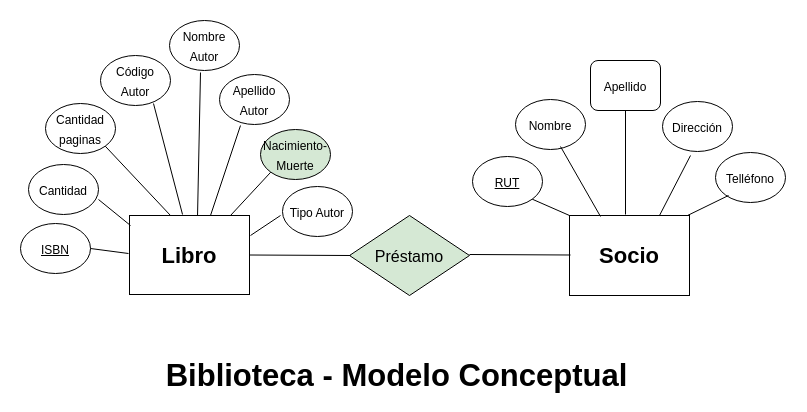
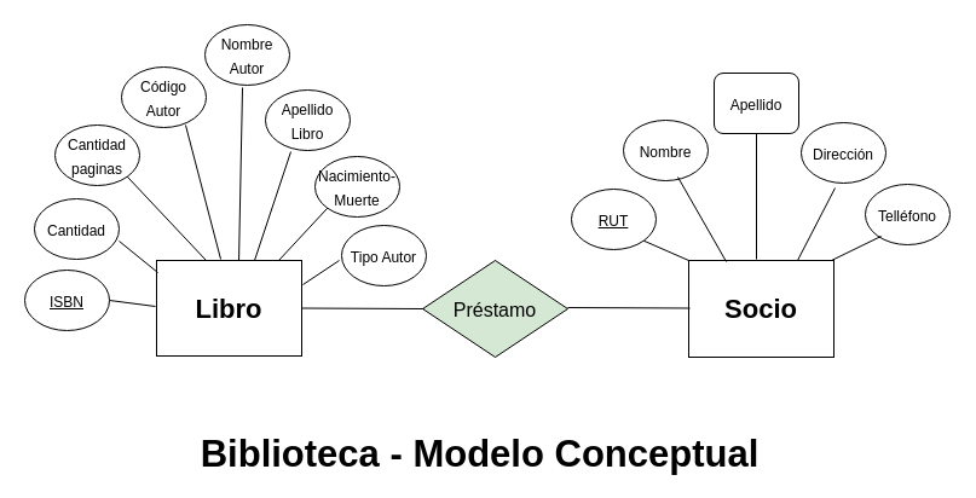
  <mxCell id="0" />
  <mxCell id="1" parent="0" />
  <mxCell id="2" value="&lt;h1&gt;&lt;font style=&quot;font-size: 22px&quot;&gt;Libro&lt;/font&gt;&lt;/h1&gt;" style="rounded=0;whiteSpace=wrap;html=1;" vertex="1" parent="1"><mxGeometry x="129" y="215" width="120" height="79" as="geometry" /></mxCell>
  <mxCell id="3" value="&lt;h1&gt;&lt;font style=&quot;font-size: 22px&quot;&gt;Socio&lt;/font&gt;&lt;/h1&gt;" style="rounded=0;whiteSpace=wrap;html=1;" vertex="1" parent="1"><mxGeometry x="569" y="215" width="120" height="80" as="geometry" /></mxCell>
  <mxCell id="4" value="&lt;font style=&quot;font-size: 16px&quot;&gt;Préstamo&lt;/font&gt;" style="rhombus;whiteSpace=wrap;html=1;fontSize=22;fillColor=#d5e8d4;" vertex="1" parent="1"><mxGeometry x="349" y="215" width="120" height="80" as="geometry" /></mxCell>
  <mxCell id="5" value="" style="endArrow=none;html=1;rounded=0;fontSize=16;exitX=1;exitY=0.5;exitDx=0;exitDy=0;" edge="1" parent="1" source="2"><mxGeometry width="50" height="50" relative="1" as="geometry"><mxPoint x="390" y="295" as="sourcePoint" /><mxPoint x="350" y="255" as="targetPoint" /></mxGeometry></mxCell>
  <mxCell id="6" value="" style="endArrow=none;html=1;rounded=0;fontSize=16;exitX=1;exitY=0.5;exitDx=0;exitDy=0;" edge="1" parent="1"><mxGeometry width="50" height="50" relative="1" as="geometry"><mxPoint x="469" y="254" as="sourcePoint" /><mxPoint x="570" y="254.5" as="targetPoint" /></mxGeometry></mxCell>
  <mxCell id="7" value="&lt;u&gt;&lt;font style=&quot;font-size: 12px&quot;&gt;ISBN&lt;/font&gt;&lt;/u&gt;" style="ellipse;whiteSpace=wrap;html=1;fontSize=16;" vertex="1" parent="1"><mxGeometry x="20" y="223" width="70" height="50" as="geometry" /></mxCell>
  <mxCell id="8" value="&lt;font style=&quot;font-size: 12px&quot;&gt;Nombre Autor&lt;/font&gt;" style="ellipse;whiteSpace=wrap;html=1;fontSize=16;" vertex="1" parent="1"><mxGeometry x="169" y="20" width="70" height="50" as="geometry" /></mxCell>
  <mxCell id="9" value="&lt;font style=&quot;font-size: 12px&quot;&gt;Código Autor&lt;/font&gt;" style="ellipse;whiteSpace=wrap;html=1;fontSize=16;" vertex="1" parent="1"><mxGeometry x="100" y="55" width="70" height="50" as="geometry" /></mxCell>
  <mxCell id="10" style="edgeStyle=orthogonalEdgeStyle;rounded=0;orthogonalLoop=1;jettySize=auto;html=1;exitX=0.5;exitY=1;exitDx=0;exitDy=0;fontSize=12;" edge="1" parent="1"><mxGeometry relative="1" as="geometry"><mxPoint x="255" y="135" as="sourcePoint" /><mxPoint x="255" y="135" as="targetPoint" /></mxGeometry></mxCell>
  <mxCell id="11" value="&lt;font style=&quot;font-size: 12px&quot;&gt;Cantidad&lt;/font&gt;" style="ellipse;whiteSpace=wrap;html=1;fontSize=16;" vertex="1" parent="1"><mxGeometry x="28" y="164" width="70" height="50" as="geometry" /></mxCell>
  <mxCell id="12" value="&lt;font style=&quot;font-size: 12px&quot;&gt;Cantidad paginas&lt;/font&gt;" style="ellipse;whiteSpace=wrap;html=1;fontSize=16;" vertex="1" parent="1"><mxGeometry x="45" y="103" width="70" height="50" as="geometry" /></mxCell>
- <mxCell id="13" value="&lt;font style=&quot;font-size: 12px&quot;&gt;Apellido Autor&lt;/font&gt;" style="ellipse;whiteSpace=wrap;html=1;fontSize=16;" vertex="1" parent="1"><mxGeometry x="219" y="74" width="70" height="50" as="geometry" /></mxCell>
- <mxCell id="14" value="&lt;font style=&quot;font-size: 12px&quot;&gt;Nacimiento-Muerte&lt;/font&gt;" style="ellipse;whiteSpace=wrap;html=1;fontSize=16;fillColor=#d5e8d4;" vertex="1" parent="1"><mxGeometry x="260" y="129" width="70" height="50" as="geometry" /></mxCell>
+ <mxCell id="13" value="&lt;font style=&quot;font-size: 12px&quot;&gt;Apellido Libro&lt;/font&gt;" style="ellipse;whiteSpace=wrap;html=1;fontSize=16;" vertex="1" parent="1"><mxGeometry x="219" y="74" width="70" height="50" as="geometry" /></mxCell>
+ <mxCell id="14" value="&lt;font style=&quot;font-size: 12px&quot;&gt;Nacimiento-Muerte&lt;/font&gt;" style="ellipse;whiteSpace=wrap;html=1;fontSize=16;" vertex="1" parent="1"><mxGeometry x="260" y="129" width="70" height="50" as="geometry" /></mxCell>
  <mxCell id="15" value="&lt;font style=&quot;font-size: 12px&quot;&gt;Tipo Autor&lt;br&gt;&lt;/font&gt;" style="ellipse;whiteSpace=wrap;html=1;fontSize=16;" vertex="1" parent="1"><mxGeometry x="282" y="186" width="70" height="50" as="geometry" /></mxCell>
  <mxCell id="16" value="" style="endArrow=none;html=1;rounded=0;fontSize=12;entryX=0;entryY=1;entryDx=0;entryDy=0;" edge="1" parent="1" target="14"><mxGeometry width="50" height="50" relative="1" as="geometry"><mxPoint x="230" y="215" as="sourcePoint" /><mxPoint x="276" y="162" as="targetPoint" /></mxGeometry></mxCell>
  <mxCell id="17" value="" style="endArrow=none;html=1;rounded=0;fontSize=12;" edge="1" parent="1"><mxGeometry width="50" height="50" relative="1" as="geometry"><mxPoint x="210" y="215" as="sourcePoint" /><mxPoint x="240" y="125" as="targetPoint" /></mxGeometry></mxCell>
  <mxCell id="18" value="" style="endArrow=none;html=1;rounded=0;fontSize=12;exitX=0.567;exitY=0.038;exitDx=0;exitDy=0;exitPerimeter=0;" edge="1" parent="1"><mxGeometry width="50" height="50" relative="1" as="geometry"><mxPoint x="197.04" y="215.002" as="sourcePoint" /><mxPoint x="200" y="72" as="targetPoint" /></mxGeometry></mxCell>
  <mxCell id="19" value="" style="endArrow=none;html=1;rounded=0;fontSize=12;entryX=0.757;entryY=1.06;entryDx=0;entryDy=0;entryPerimeter=0;exitX=0.442;exitY=0.051;exitDx=0;exitDy=0;exitPerimeter=0;" edge="1" parent="1"><mxGeometry width="50" height="50" relative="1" as="geometry"><mxPoint x="182.04" y="214.029" as="sourcePoint" /><mxPoint x="152.99" y="103" as="targetPoint" /></mxGeometry></mxCell>
  <mxCell id="20" value="" style="endArrow=none;html=1;rounded=0;fontSize=12;" edge="1" parent="1"><mxGeometry width="50" height="50" relative="1" as="geometry"><mxPoint x="250" y="235" as="sourcePoint" /><mxPoint x="280" y="215" as="targetPoint" /></mxGeometry></mxCell>
  <mxCell id="21" value="" style="endArrow=none;html=1;rounded=0;fontSize=12;entryX=1;entryY=1;entryDx=0;entryDy=0;" edge="1" parent="1" target="12"><mxGeometry width="50" height="50" relative="1" as="geometry"><mxPoint x="170" y="215" as="sourcePoint" /><mxPoint x="120" y="145" as="targetPoint" /></mxGeometry></mxCell>
  <mxCell id="22" value="" style="endArrow=none;html=1;rounded=0;fontSize=12;exitX=1;exitY=0.68;exitDx=0;exitDy=0;exitPerimeter=0;" edge="1" parent="1"><mxGeometry width="50" height="50" relative="1" as="geometry"><mxPoint x="98" y="199" as="sourcePoint" /><mxPoint x="130" y="225" as="targetPoint" /></mxGeometry></mxCell>
  <mxCell id="23" value="" style="endArrow=none;html=1;rounded=0;fontSize=12;" edge="1" parent="1"><mxGeometry width="50" height="50" relative="1" as="geometry"><mxPoint x="90" y="248" as="sourcePoint" /><mxPoint x="128" y="253" as="targetPoint" /></mxGeometry></mxCell>
  <mxCell id="24" value="&lt;font style=&quot;font-size: 12px&quot;&gt;&lt;u&gt;RUT&lt;/u&gt;&lt;/font&gt;" style="ellipse;whiteSpace=wrap;html=1;fontSize=16;" vertex="1" parent="1"><mxGeometry x="472" y="156" width="70" height="50" as="geometry" /></mxCell>
  <mxCell id="25" value="&lt;font style=&quot;font-size: 12px&quot;&gt;Nombre&lt;/font&gt;" style="ellipse;whiteSpace=wrap;html=1;fontSize=16;" vertex="1" parent="1"><mxGeometry x="515" y="99" width="70" height="50" as="geometry" /></mxCell>
  <mxCell id="26" value="&lt;font style=&quot;font-size: 12px&quot;&gt;Apellido&lt;/font&gt;" style="whiteSpace=wrap;html=1;fontSize=16;rounded=1;" vertex="1" parent="1"><mxGeometry x="590" y="60" width="70" height="50" as="geometry" /></mxCell>
  <mxCell id="27" value="&lt;font style=&quot;font-size: 12px&quot;&gt;Dirección&lt;/font&gt;" style="ellipse;whiteSpace=wrap;html=1;fontSize=16;" vertex="1" parent="1"><mxGeometry x="662" y="101" width="70" height="50" as="geometry" /></mxCell>
  <mxCell id="28" value="&lt;font style=&quot;font-size: 12px&quot;&gt;Telléfono&lt;/font&gt;" style="ellipse;whiteSpace=wrap;html=1;fontSize=16;" vertex="1" parent="1"><mxGeometry x="715" y="152" width="70" height="50" as="geometry" /></mxCell>
  <mxCell id="29" value="" style="endArrow=none;html=1;rounded=0;fontSize=12;" edge="1" parent="1"><mxGeometry width="50" height="50" relative="1" as="geometry"><mxPoint x="687" y="215" as="sourcePoint" /><mxPoint x="728" y="195" as="targetPoint" /></mxGeometry></mxCell>
  <mxCell id="30" value="" style="endArrow=none;html=1;rounded=0;fontSize=12;exitX=0.75;exitY=0;exitDx=0;exitDy=0;" edge="1" parent="1" source="3"><mxGeometry width="50" height="50" relative="1" as="geometry"><mxPoint x="650" y="202" as="sourcePoint" /><mxPoint x="690" y="155" as="targetPoint" /></mxGeometry></mxCell>
  <mxCell id="31" value="" style="endArrow=none;html=1;rounded=0;fontSize=12;entryX=0.5;entryY=1;entryDx=0;entryDy=0;" edge="1" parent="1" target="26"><mxGeometry width="50" height="50" relative="1" as="geometry"><mxPoint x="625" y="214" as="sourcePoint" /><mxPoint x="670" y="164" as="targetPoint" /></mxGeometry></mxCell>
  <mxCell id="32" value="" style="endArrow=none;html=1;rounded=0;fontSize=12;" edge="1" parent="1"><mxGeometry width="50" height="50" relative="1" as="geometry"><mxPoint x="600" y="216" as="sourcePoint" /><mxPoint x="560" y="146" as="targetPoint" /></mxGeometry></mxCell>
  <mxCell id="33" value="" style="endArrow=none;html=1;rounded=0;fontSize=12;entryX=1;entryY=1;entryDx=0;entryDy=0;" edge="1" parent="1" target="24"><mxGeometry width="50" height="50" relative="1" as="geometry"><mxPoint x="569" y="215" as="sourcePoint" /><mxPoint x="619" y="165" as="targetPoint" /></mxGeometry></mxCell>
  <mxCell id="34" value="&lt;font style=&quot;font-size: 31px&quot;&gt;&lt;b&gt;Biblioteca - Modelo Conceptual&lt;/b&gt;&lt;/font&gt;" style="text;html=1;align=center;verticalAlign=middle;resizable=0;points=[];autosize=1;strokeColor=none;fillColor=none;fontSize=12;" vertex="1" parent="1"><mxGeometry x="156" y="360" width="480" height="30" as="geometry" /></mxCell>
